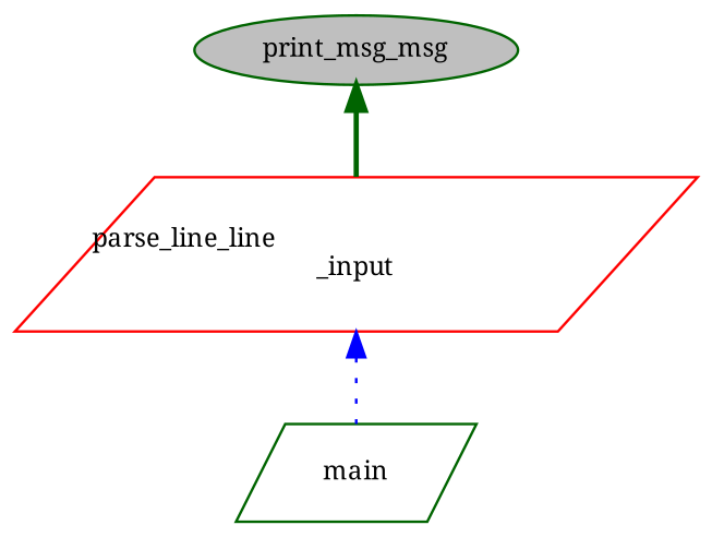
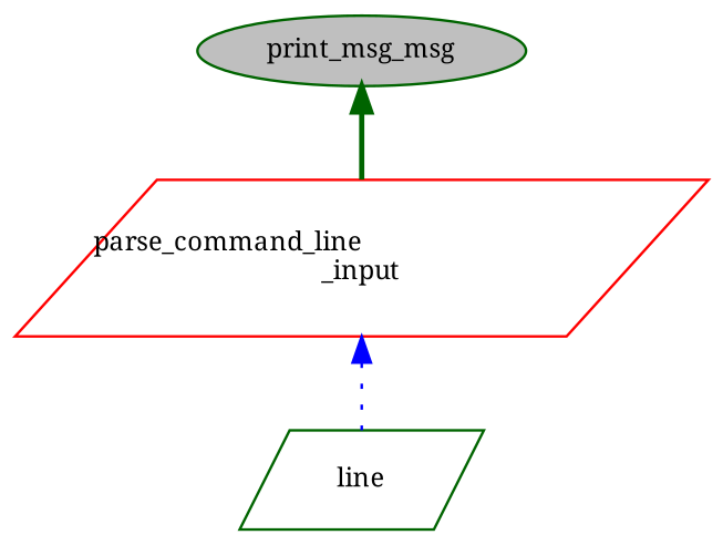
  digraph {
    fontname="Noto Serif"
    rankdir=TB
    node [color=darkgreen fillcolor=white fontname="Noto Serif" fontsize=10 shape=parallelogram style=filled]
    edge [dir=back fontname="Noto Serif" fontsize=10 labelfontname=Helvetica labelfontsize=10]
    n1 [fillcolor=grey75 fontcolor=black height=0.2 label=print_msg_msg shape=ellipse width=0.4]
-   n2 [color=red height=0.2 label="parse_line_line\l_input" width=0.4]
-   n3 [height=0.2 label=main width=0.4]
+   n2 [color=red height=0.2 label="parse_command_line\l_input" width=0.4]
+   n3 [height=0.2 label=line width=0.4]
    n1 -> n2 [color=darkgreen style=bold]
    n2 -> n3 [color=blue style=dotted]
  }
